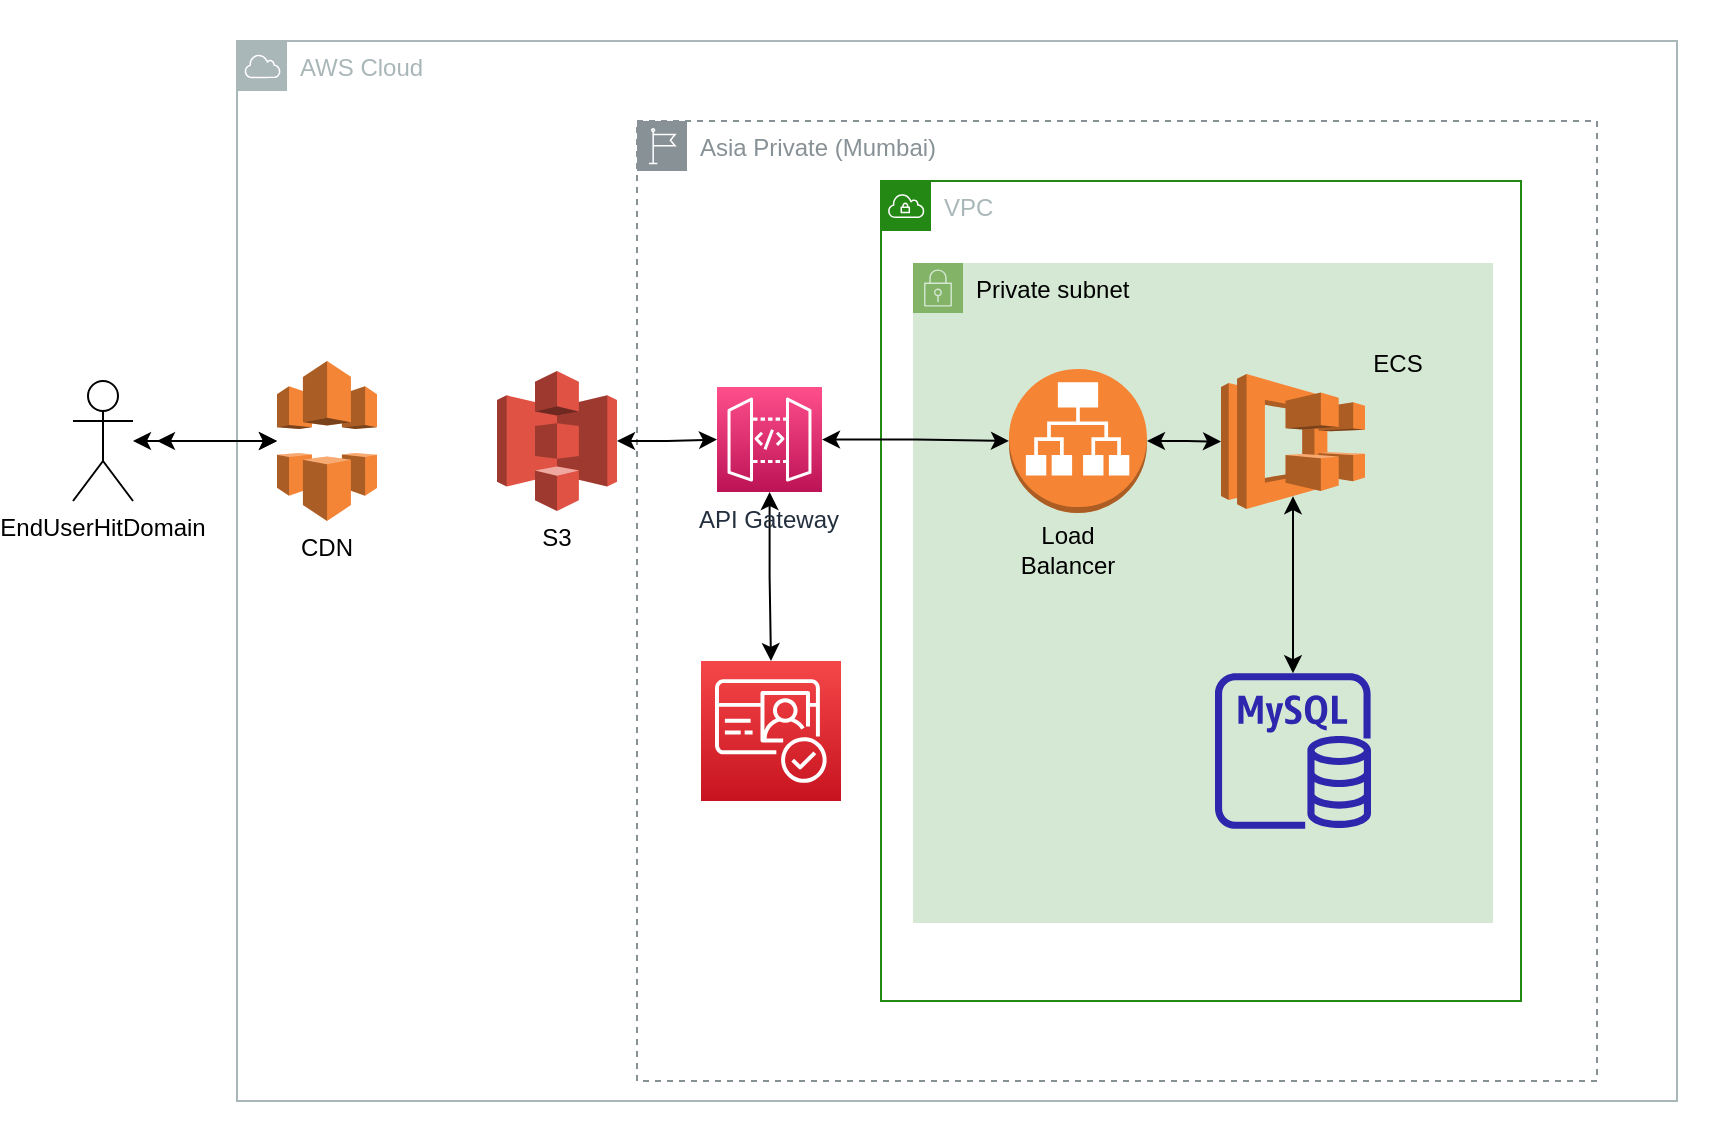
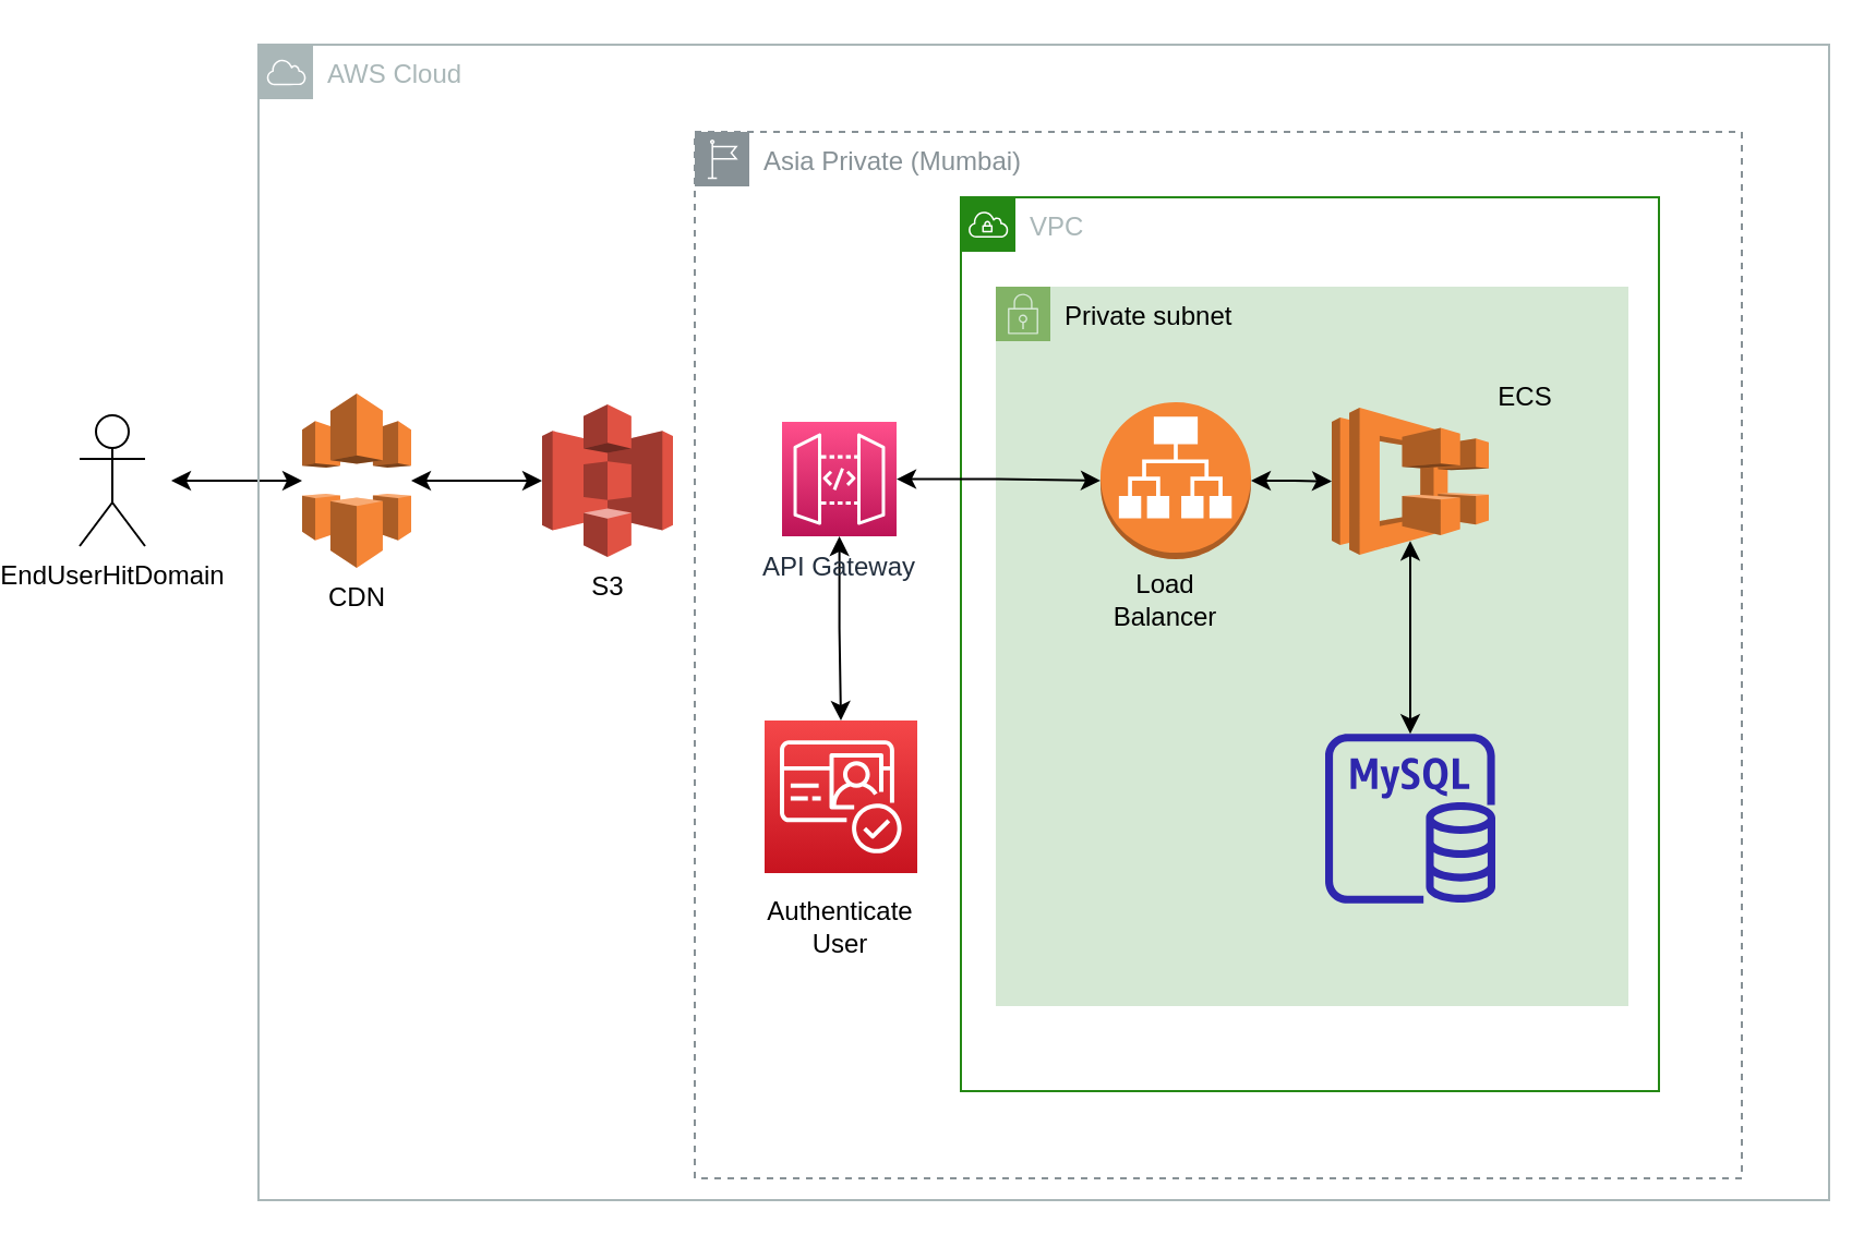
  <mxCell id="0" />
  <mxCell id="1" parent="0" />
  <mxCell id="2" value="EndUserHitDomain" style="shape=umlActor;verticalLabelPosition=bottom;verticalAlign=top;html=1;outlineConnect=0;" vertex="1" parent="1"><mxGeometry x="20" y="190" width="30" height="60" as="geometry" /></mxCell>
  <mxCell id="3" value="" style="endArrow=classic;html=1;rounded=0;startArrow=classic;startFill=1;" edge="1" parent="1" target="7"><mxGeometry width="50" height="50" relative="1" as="geometry"><mxPoint x="62" y="220" as="sourcePoint" /><mxPoint x="102" y="220" as="targetPoint" /></mxGeometry></mxCell>
  <mxCell id="4" value="Asia Private (Mumbai)" style="sketch=0;outlineConnect=0;gradientColor=none;html=1;whiteSpace=wrap;fontSize=12;fontStyle=0;shape=mxgraph.aws4.group;grIcon=mxgraph.aws4.group_region;strokeColor=#879196;fillColor=none;verticalAlign=top;align=left;spacingLeft=30;fontColor=#879196;dashed=1;" vertex="1" parent="1"><mxGeometry x="302" y="60" width="480" height="480" as="geometry" /></mxCell>
  <mxCell id="5" value="AWS Cloud" style="sketch=0;outlineConnect=0;gradientColor=none;html=1;whiteSpace=wrap;fontSize=12;fontStyle=0;shape=mxgraph.aws4.group;grIcon=mxgraph.aws4.group_aws_cloud;strokeColor=#AAB7B8;fillColor=none;verticalAlign=top;align=left;spacingLeft=30;fontColor=#AAB7B8;dashed=0;shadow=0;" vertex="1" parent="1"><mxGeometry x="102" y="20" width="720" height="530" as="geometry" /></mxCell>
- <mxCell id="6" value="" style="edgeStyle=orthogonalEdgeStyle;rounded=0;orthogonalLoop=1;jettySize=auto;html=1;startArrow=classic;startFill=1;" edge="1" parent="1" source="7" target="2"><mxGeometry relative="1" as="geometry" /></mxCell>
+ <mxCell id="6" value="" style="edgeStyle=orthogonalEdgeStyle;rounded=0;orthogonalLoop=1;jettySize=auto;html=1;startArrow=classic;startFill=1;" edge="1" parent="1" source="7" target="9"><mxGeometry relative="1" as="geometry" /></mxCell>
  <mxCell id="7" value="CDN" style="outlineConnect=0;dashed=0;verticalLabelPosition=bottom;verticalAlign=top;align=center;html=1;shape=mxgraph.aws3.cloudfront;fillColor=#F58536;gradientColor=none;" vertex="1" parent="1"><mxGeometry x="122" y="180" width="50" height="80" as="geometry" /></mxCell>
- <mxCell id="8" value="" style="edgeStyle=orthogonalEdgeStyle;rounded=0;orthogonalLoop=1;jettySize=auto;html=1;startArrow=classic;startFill=1;" edge="1" parent="1" source="9" target="11"><mxGeometry relative="1" as="geometry" /></mxCell>
  <mxCell id="9" value="S3" style="outlineConnect=0;dashed=0;verticalLabelPosition=bottom;verticalAlign=top;align=center;html=1;shape=mxgraph.aws3.s3;fillColor=#E05243;gradientColor=none;" vertex="1" parent="1"><mxGeometry x="232" y="185" width="60" height="70" as="geometry" /></mxCell>
  <mxCell id="10" value="" style="edgeStyle=orthogonalEdgeStyle;rounded=0;orthogonalLoop=1;jettySize=auto;html=1;startArrow=classic;startFill=1;" edge="1" parent="1" source="11" target="12"><mxGeometry relative="1" as="geometry" /></mxCell>
  <mxCell id="11" value="API Gateway" style="sketch=0;points=[[0,0,0],[0.25,0,0],[0.5,0,0],[0.75,0,0],[1,0,0],[0,1,0],[0.25,1,0],[0.5,1,0],[0.75,1,0],[1,1,0],[0,0.25,0],[0,0.5,0],[0,0.75,0],[1,0.25,0],[1,0.5,0],[1,0.75,0]];outlineConnect=0;fontColor=#232F3E;gradientColor=#FF4F8B;gradientDirection=north;fillColor=#BC1356;strokeColor=#ffffff;dashed=0;verticalLabelPosition=bottom;verticalAlign=top;align=center;html=1;fontSize=12;fontStyle=0;aspect=fixed;shape=mxgraph.aws4.resourceIcon;resIcon=mxgraph.aws4.api_gateway;" vertex="1" parent="1"><mxGeometry x="342" y="193" width="52.5" height="52.5" as="geometry" /></mxCell>
  <mxCell id="12" value="" style="sketch=0;points=[[0,0,0],[0.25,0,0],[0.5,0,0],[0.75,0,0],[1,0,0],[0,1,0],[0.25,1,0],[0.5,1,0],[0.75,1,0],[1,1,0],[0,0.25,0],[0,0.5,0],[0,0.75,0],[1,0.25,0],[1,0.5,0],[1,0.75,0]];outlineConnect=0;fontColor=#232F3E;gradientColor=#F54749;gradientDirection=north;fillColor=#C7131F;strokeColor=#ffffff;dashed=0;verticalLabelPosition=bottom;verticalAlign=top;align=center;html=1;fontSize=12;fontStyle=0;aspect=fixed;shape=mxgraph.aws4.resourceIcon;resIcon=mxgraph.aws4.cognito;" vertex="1" parent="1"><mxGeometry x="334" y="330" width="70" height="70" as="geometry" /></mxCell>
+ <mxCell id="13" value="Authenticate&lt;br&gt;User" style="text;html=1;strokeColor=none;fillColor=none;align=center;verticalAlign=middle;whiteSpace=wrap;rounded=0;" vertex="1" parent="1"><mxGeometry x="319" y="400" width="100" height="50" as="geometry" /></mxCell>
  <mxCell id="14" value="VPC" style="points=[[0,0],[0.25,0],[0.5,0],[0.75,0],[1,0],[1,0.25],[1,0.5],[1,0.75],[1,1],[0.75,1],[0.5,1],[0.25,1],[0,1],[0,0.75],[0,0.5],[0,0.25]];outlineConnect=0;gradientColor=none;html=1;whiteSpace=wrap;fontSize=12;fontStyle=0;container=1;pointerEvents=0;collapsible=0;recursiveResize=0;shape=mxgraph.aws4.group;grIcon=mxgraph.aws4.group_vpc;strokeColor=#248814;fillColor=none;verticalAlign=top;align=left;spacingLeft=30;fontColor=#AAB7B8;dashed=0;" vertex="1" parent="1"><mxGeometry x="424" y="90" width="320" height="410" as="geometry" /></mxCell>
  <mxCell id="15" value="Private subnet" style="points=[[0,0],[0.25,0],[0.5,0],[0.75,0],[1,0],[1,0.25],[1,0.5],[1,0.75],[1,1],[0.75,1],[0.5,1],[0.25,1],[0,1],[0,0.75],[0,0.5],[0,0.25]];outlineConnect=0;html=1;whiteSpace=wrap;fontSize=12;fontStyle=0;container=1;pointerEvents=0;collapsible=0;recursiveResize=0;shape=mxgraph.aws4.group;grIcon=mxgraph.aws4.group_security_group;grStroke=0;verticalAlign=top;align=left;spacingLeft=30;dashed=0;fillColor=#d5e8d4;strokeColor=#82b366;" vertex="1" parent="1"><mxGeometry x="440" y="131" width="290" height="330" as="geometry" /></mxCell>
  <mxCell id="16" value="ECS" style="text;html=1;strokeColor=none;fillColor=none;align=center;verticalAlign=middle;whiteSpace=wrap;rounded=0;" vertex="1" parent="15"><mxGeometry x="213" y="36" width="60" height="30" as="geometry" /></mxCell>
  <mxCell id="17" value="" style="edgeStyle=orthogonalEdgeStyle;rounded=0;orthogonalLoop=1;jettySize=auto;html=1;entryX=0.5;entryY=0.905;entryDx=0;entryDy=0;entryPerimeter=0;startArrow=classic;startFill=1;" edge="1" parent="1" source="18" target="19"><mxGeometry relative="1" as="geometry"><mxPoint x="523" y="259" as="targetPoint" /></mxGeometry></mxCell>
  <mxCell id="18" value="" style="sketch=0;outlineConnect=0;fontColor=#232F3E;gradientColor=none;fillColor=#2E27AD;strokeColor=none;dashed=0;verticalLabelPosition=bottom;verticalAlign=top;align=center;html=1;fontSize=12;fontStyle=0;aspect=fixed;pointerEvents=1;shape=mxgraph.aws4.rds_mysql_instance;" vertex="1" parent="1"><mxGeometry x="591" y="336" width="78" height="78" as="geometry" /></mxCell>
  <mxCell id="19" value="" style="outlineConnect=0;dashed=0;verticalLabelPosition=bottom;verticalAlign=top;align=center;html=1;shape=mxgraph.aws3.ecs;fillColor=#F58534;gradientColor=none;" vertex="1" parent="1"><mxGeometry x="594" y="186.5" width="72" height="67.5" as="geometry" /></mxCell>
  <mxCell id="20" value="" style="edgeStyle=orthogonalEdgeStyle;rounded=0;orthogonalLoop=1;jettySize=auto;html=1;startArrow=classic;startFill=1;" edge="1" parent="1" source="21" target="19"><mxGeometry relative="1" as="geometry" /></mxCell>
  <mxCell id="21" value="" style="outlineConnect=0;dashed=0;verticalLabelPosition=bottom;verticalAlign=top;align=center;html=1;shape=mxgraph.aws3.application_load_balancer;fillColor=#F58534;gradientColor=none;" vertex="1" parent="1"><mxGeometry x="488" y="184" width="69" height="72" as="geometry" /></mxCell>
  <mxCell id="22" value="" style="edgeStyle=orthogonalEdgeStyle;rounded=0;orthogonalLoop=1;jettySize=auto;html=1;startArrow=classic;startFill=1;" edge="1" parent="1" source="11" target="21"><mxGeometry relative="1" as="geometry" /></mxCell>
  <mxCell id="23" value="Load Balancer" style="text;html=1;strokeColor=none;fillColor=none;align=center;verticalAlign=middle;whiteSpace=wrap;rounded=0;" vertex="1" parent="1"><mxGeometry x="488" y="260" width="60" height="30" as="geometry" /></mxCell>
